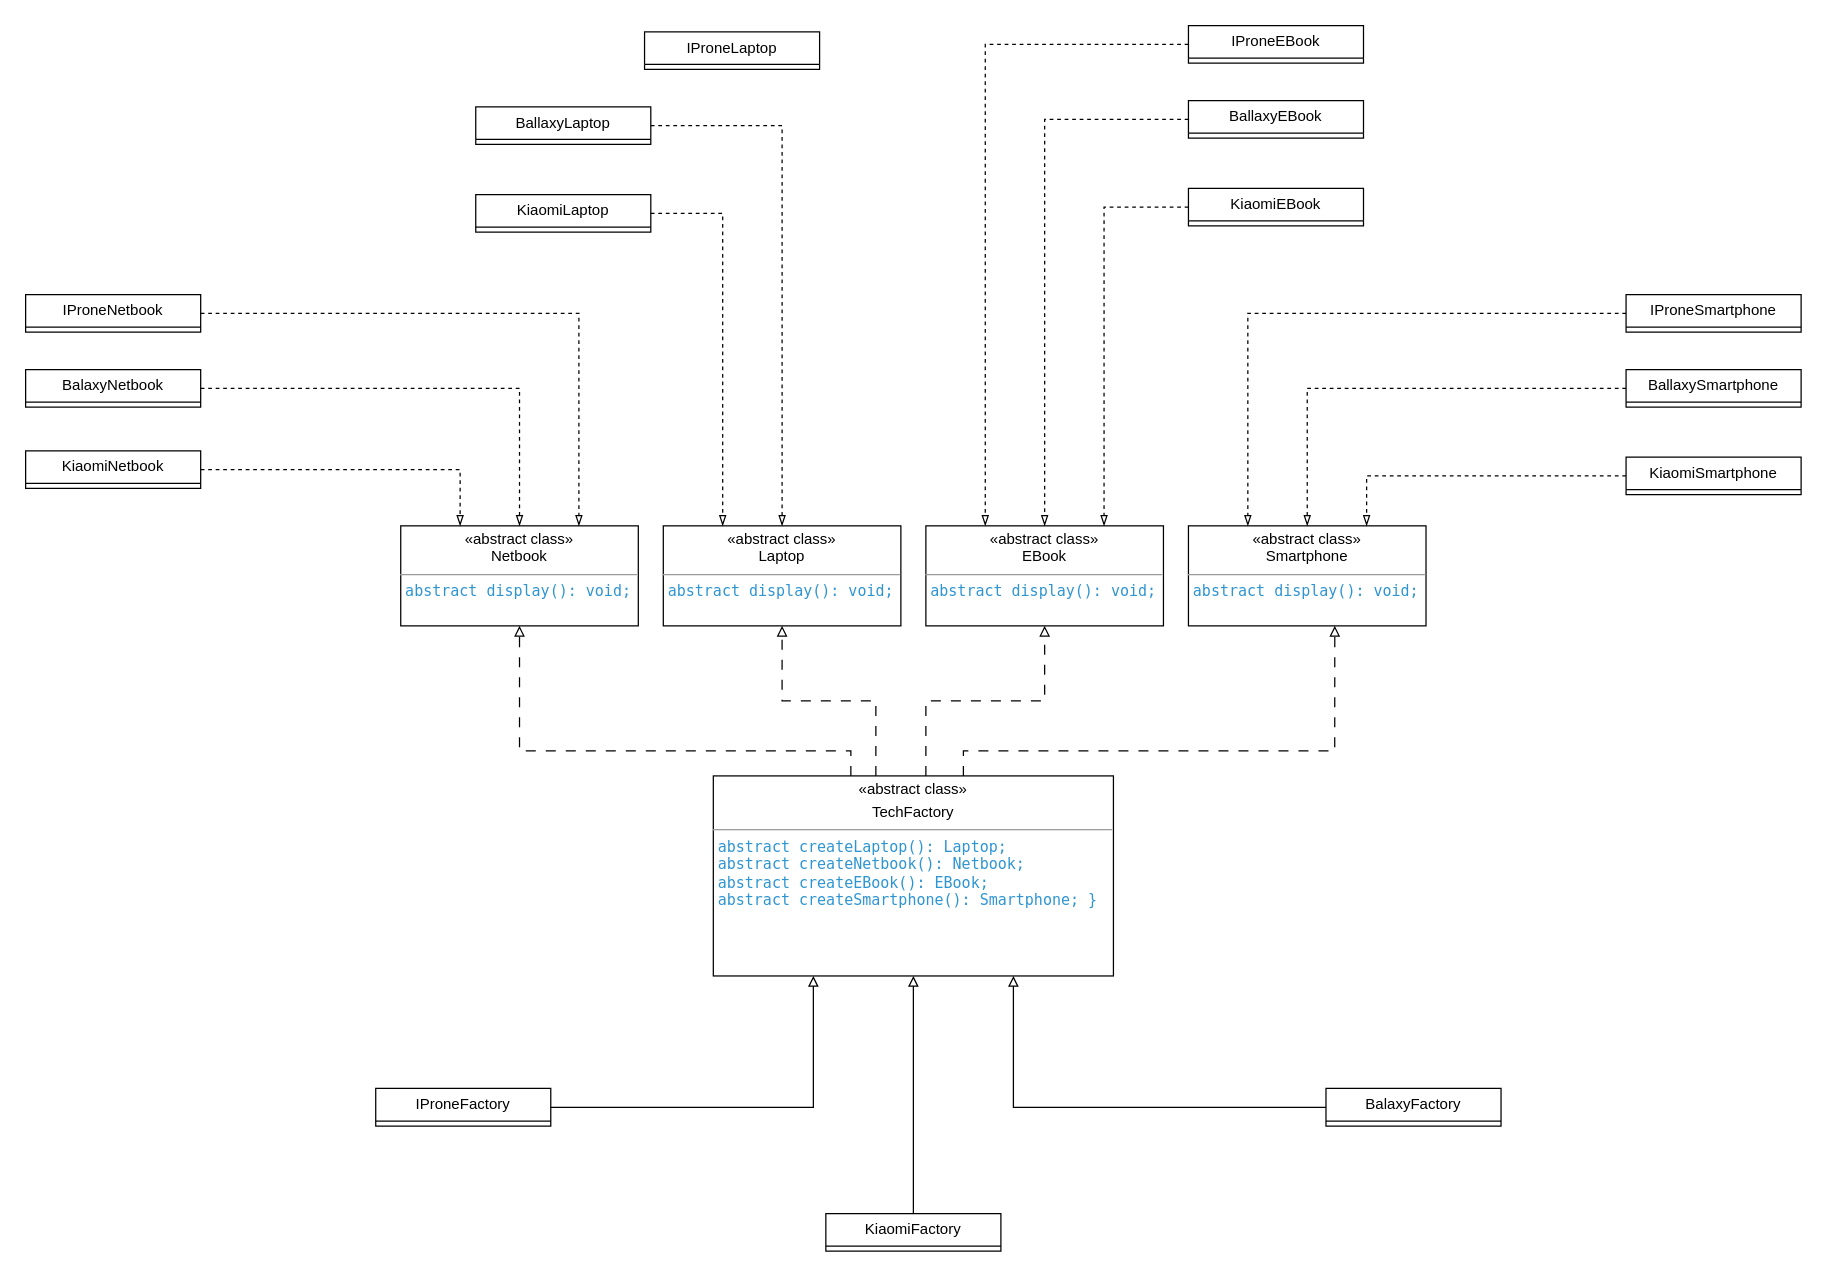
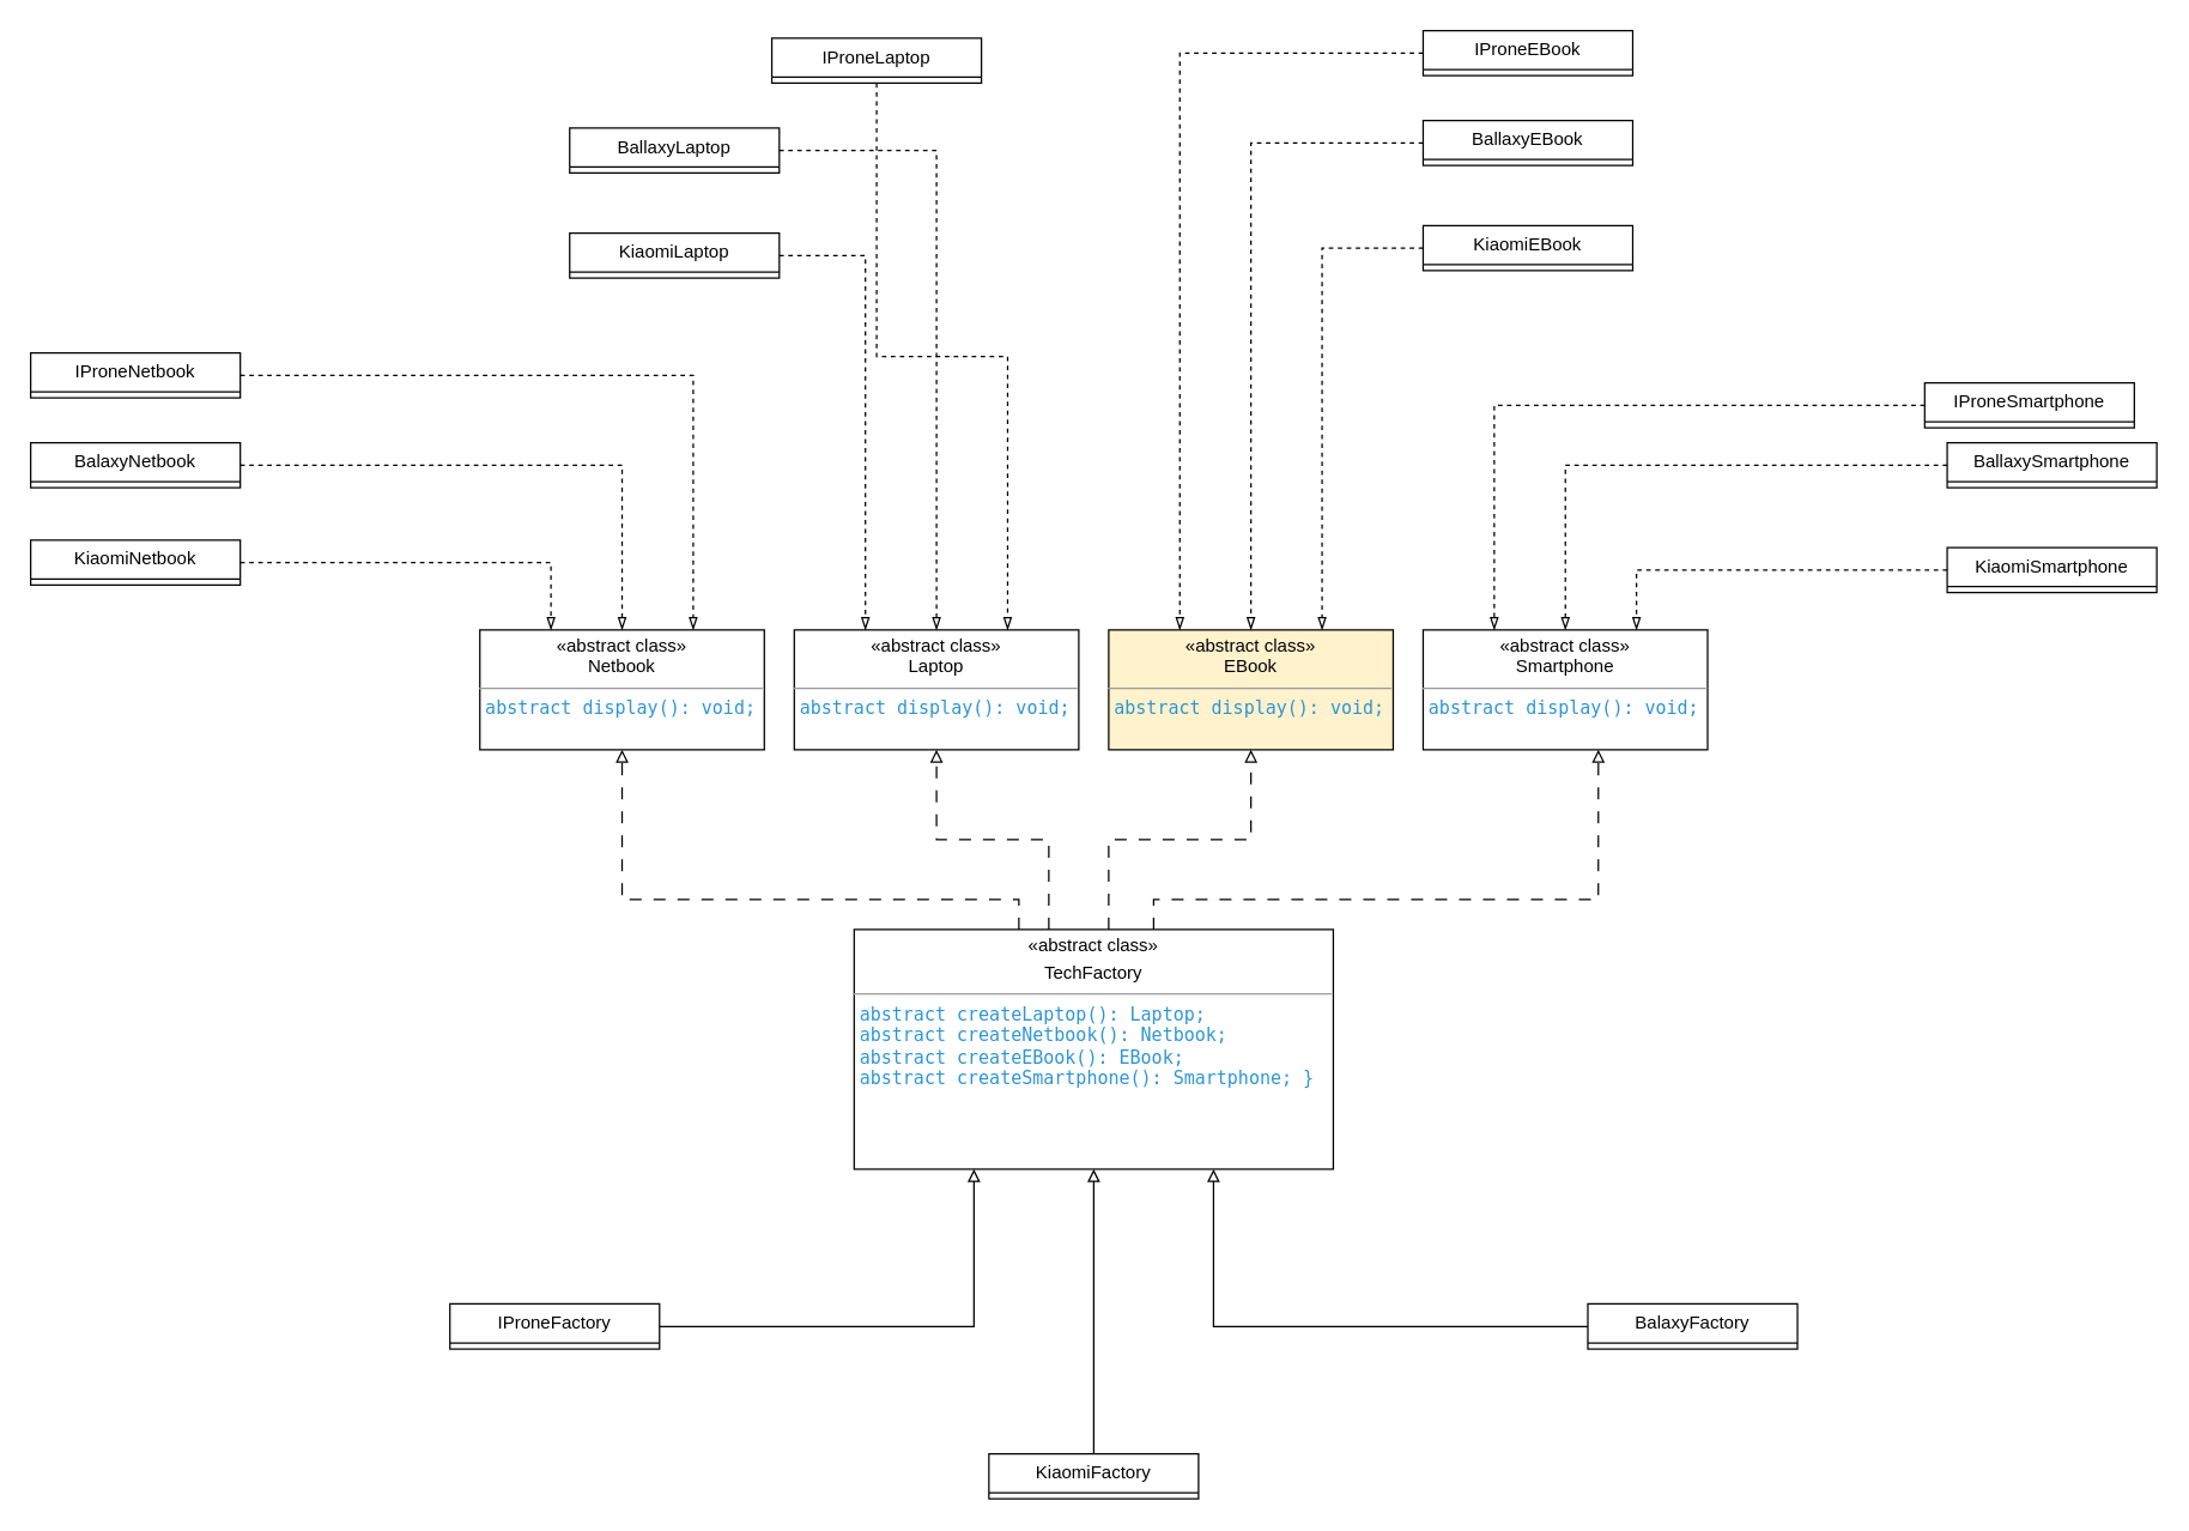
  <mxCell id="0" />
  <mxCell id="1" parent="0" />
  <mxCell id="2" value="&lt;p style=&quot;margin:0px;margin-top:4px;text-align:center;&quot;&gt;«abstract class»&lt;br style=&quot;border-color: var(--border-color);&quot;&gt;Laptop&lt;/p&gt;&lt;hr size=&quot;1&quot;&gt;&lt;p style=&quot;margin:0px;margin-left:4px;&quot;&gt;&lt;font face=&quot;Söhne Mono, Monaco, Andale Mono, Ubuntu Mono, monospace&quot; color=&quot;#2e95d3&quot;&gt;abstract display(): void;&lt;/font&gt;&lt;br&gt;&lt;/p&gt;" style="verticalAlign=top;align=left;overflow=fill;html=1;whiteSpace=wrap;" parent="1" vertex="1"><mxGeometry x="530" y="420" width="190" height="80" as="geometry" /></mxCell>
  <mxCell id="3" value="&lt;p style=&quot;margin:0px;margin-top:4px;text-align:center;&quot;&gt;«abstract class»&lt;br style=&quot;border-color: var(--border-color);&quot;&gt;Netbook&lt;br&gt;&lt;/p&gt;&lt;hr size=&quot;1&quot;&gt;&lt;p style=&quot;margin:0px;margin-left:4px;&quot;&gt;&lt;font face=&quot;Söhne Mono, Monaco, Andale Mono, Ubuntu Mono, monospace&quot; color=&quot;#2e95d3&quot;&gt;abstract display(): void;&lt;/font&gt;&lt;br&gt;&lt;/p&gt;" style="verticalAlign=top;align=left;overflow=fill;html=1;whiteSpace=wrap;" parent="1" vertex="1"><mxGeometry x="320" y="420" width="190" height="80" as="geometry" /></mxCell>
  <mxCell id="4" value="&lt;p style=&quot;margin:0px;margin-top:4px;text-align:center;&quot;&gt;«abstract class»&lt;br style=&quot;border-color: var(--border-color);&quot;&gt;Smartphone&lt;br&gt;&lt;/p&gt;&lt;hr size=&quot;1&quot;&gt;&lt;p style=&quot;margin:0px;margin-left:4px;&quot;&gt;&lt;font face=&quot;Söhne Mono, Monaco, Andale Mono, Ubuntu Mono, monospace&quot; color=&quot;#2e95d3&quot;&gt;abstract display(): void;&lt;/font&gt;&lt;br&gt;&lt;/p&gt;" style="verticalAlign=top;align=left;overflow=fill;html=1;whiteSpace=wrap;" parent="1" vertex="1"><mxGeometry x="950" y="420" width="190" height="80" as="geometry" /></mxCell>
- <mxCell id="5" value="&lt;p style=&quot;margin:0px;margin-top:4px;text-align:center;&quot;&gt;«abstract class»&lt;br style=&quot;border-color: var(--border-color);&quot;&gt;EBook&lt;br&gt;&lt;/p&gt;&lt;hr size=&quot;1&quot;&gt;&lt;p style=&quot;margin:0px;margin-left:4px;&quot;&gt;&lt;font face=&quot;Söhne Mono, Monaco, Andale Mono, Ubuntu Mono, monospace&quot; color=&quot;#2e95d3&quot;&gt;abstract display(): void;&lt;/font&gt;&lt;br&gt;&lt;/p&gt;" style="verticalAlign=top;align=left;overflow=fill;html=1;whiteSpace=wrap;" parent="1" vertex="1"><mxGeometry x="740" y="420" width="190" height="80" as="geometry" /></mxCell>
+ <mxCell id="5" value="&lt;p style=&quot;margin:0px;margin-top:4px;text-align:center;&quot;&gt;«abstract class»&lt;br style=&quot;border-color: var(--border-color);&quot;&gt;EBook&lt;br&gt;&lt;/p&gt;&lt;hr size=&quot;1&quot;&gt;&lt;p style=&quot;margin:0px;margin-left:4px;&quot;&gt;&lt;font face=&quot;Söhne Mono, Monaco, Andale Mono, Ubuntu Mono, monospace&quot; color=&quot;#2e95d3&quot;&gt;abstract display(): void;&lt;/font&gt;&lt;br&gt;&lt;/p&gt;" style="verticalAlign=top;align=left;overflow=fill;html=1;whiteSpace=wrap;fillColor=#fff2cc;" parent="1" vertex="1"><mxGeometry x="740" y="420" width="190" height="80" as="geometry" /></mxCell>
  <mxCell id="6" style="edgeStyle=orthogonalEdgeStyle;rounded=0;orthogonalLoop=1;jettySize=auto;html=1;entryX=0.5;entryY=1;entryDx=0;entryDy=0;dashed=1;dashPattern=8 8;endArrow=block;endFill=0;" parent="1" source="9" target="3" edge="1"><mxGeometry relative="1" as="geometry"><Array as="points"><mxPoint x="680" y="600" /><mxPoint x="415" y="600" /></Array></mxGeometry></mxCell>
  <mxCell id="7" style="edgeStyle=orthogonalEdgeStyle;rounded=0;orthogonalLoop=1;jettySize=auto;html=1;dashed=1;dashPattern=8 8;endArrow=block;endFill=0;" parent="1" source="9" target="2" edge="1"><mxGeometry relative="1" as="geometry"><Array as="points"><mxPoint x="700" y="560" /><mxPoint x="625" y="560" /></Array></mxGeometry></mxCell>
  <mxCell id="8" style="edgeStyle=orthogonalEdgeStyle;rounded=0;orthogonalLoop=1;jettySize=auto;html=1;entryX=0.5;entryY=1;entryDx=0;entryDy=0;dashed=1;dashPattern=8 8;endArrow=block;endFill=0;" parent="1" source="9" target="5" edge="1"><mxGeometry relative="1" as="geometry"><Array as="points"><mxPoint x="740" y="560" /><mxPoint x="835" y="560" /></Array></mxGeometry></mxCell>
  <mxCell id="9" value="&lt;p style=&quot;margin:0px;margin-top:4px;text-align:center;&quot;&gt;«abstract class»&lt;/p&gt;&lt;p style=&quot;margin:0px;margin-top:4px;text-align:center;&quot;&gt;&lt;span style=&quot;background-color: initial;&quot;&gt;TechFactory&lt;/span&gt;&lt;/p&gt;&lt;hr size=&quot;1&quot;&gt;&lt;p style=&quot;margin:0px;margin-left:4px;&quot;&gt;&lt;font face=&quot;Söhne Mono, Monaco, Andale Mono, Ubuntu Mono, monospace&quot; color=&quot;#2e95d3&quot;&gt;abstract createLaptop(): Laptop;&amp;nbsp;&lt;/font&gt;&lt;/p&gt;&lt;p style=&quot;margin:0px;margin-left:4px;&quot;&gt;&lt;font face=&quot;Söhne Mono, Monaco, Andale Mono, Ubuntu Mono, monospace&quot; color=&quot;#2e95d3&quot;&gt;abstract createNetbook(): Netbook;&amp;nbsp;&lt;/font&gt;&lt;/p&gt;&lt;p style=&quot;margin:0px;margin-left:4px;&quot;&gt;&lt;font face=&quot;Söhne Mono, Monaco, Andale Mono, Ubuntu Mono, monospace&quot; color=&quot;#2e95d3&quot;&gt;abstract createEBook(): EBook;&amp;nbsp;&lt;/font&gt;&lt;/p&gt;&lt;p style=&quot;margin:0px;margin-left:4px;&quot;&gt;&lt;font face=&quot;Söhne Mono, Monaco, Andale Mono, Ubuntu Mono, monospace&quot; color=&quot;#2e95d3&quot;&gt;abstract createSmartphone(): Smartphone; }&lt;/font&gt;&lt;br&gt;&lt;/p&gt;" style="verticalAlign=top;align=left;overflow=fill;html=1;whiteSpace=wrap;" parent="1" vertex="1"><mxGeometry x="570" y="620" width="320" height="160" as="geometry" /></mxCell>
  <mxCell id="10" style="edgeStyle=orthogonalEdgeStyle;rounded=0;orthogonalLoop=1;jettySize=auto;html=1;entryX=0.616;entryY=1;entryDx=0;entryDy=0;entryPerimeter=0;dashed=1;dashPattern=8 8;endArrow=block;endFill=0;" parent="1" source="9" target="4" edge="1"><mxGeometry relative="1" as="geometry"><Array as="points"><mxPoint x="770" y="600" /><mxPoint x="1067" y="600" /></Array></mxGeometry></mxCell>
  <mxCell id="11" style="edgeStyle=orthogonalEdgeStyle;rounded=0;orthogonalLoop=1;jettySize=auto;html=1;entryX=0.25;entryY=1;entryDx=0;entryDy=0;endArrow=block;endFill=0;" parent="1" source="12" target="9" edge="1"><mxGeometry relative="1" as="geometry" /></mxCell>
  <mxCell id="12" value="IProneFactory" style="swimlane;fontStyle=0;childLayout=stackLayout;horizontal=1;startSize=26;fillColor=none;horizontalStack=0;resizeParent=1;resizeParentMax=0;resizeLast=0;collapsible=1;marginBottom=0;whiteSpace=wrap;html=1;" parent="1" vertex="1"><mxGeometry x="300" y="870" width="140" height="30" as="geometry" /></mxCell>
  <mxCell id="13" style="edgeStyle=orthogonalEdgeStyle;rounded=0;orthogonalLoop=1;jettySize=auto;html=1;entryX=0.5;entryY=1;entryDx=0;entryDy=0;endArrow=block;endFill=0;" parent="1" source="14" target="9" edge="1"><mxGeometry relative="1" as="geometry" /></mxCell>
  <mxCell id="14" value="KiaomiFactory" style="swimlane;fontStyle=0;childLayout=stackLayout;horizontal=1;startSize=26;fillColor=none;horizontalStack=0;resizeParent=1;resizeParentMax=0;resizeLast=0;collapsible=1;marginBottom=0;whiteSpace=wrap;html=1;" parent="1" vertex="1"><mxGeometry x="660" y="970" width="140" height="30" as="geometry" /></mxCell>
  <mxCell id="15" style="edgeStyle=orthogonalEdgeStyle;rounded=0;orthogonalLoop=1;jettySize=auto;html=1;entryX=0.75;entryY=1;entryDx=0;entryDy=0;endArrow=block;endFill=0;" parent="1" source="16" target="9" edge="1"><mxGeometry relative="1" as="geometry" /></mxCell>
  <mxCell id="16" value="BalaxyFactory" style="swimlane;fontStyle=0;childLayout=stackLayout;horizontal=1;startSize=26;fillColor=none;horizontalStack=0;resizeParent=1;resizeParentMax=0;resizeLast=0;collapsible=1;marginBottom=0;whiteSpace=wrap;html=1;" parent="1" vertex="1"><mxGeometry x="1060" y="870" width="140" height="30" as="geometry" /></mxCell>
  <mxCell id="17" style="edgeStyle=orthogonalEdgeStyle;rounded=0;orthogonalLoop=1;jettySize=auto;html=1;entryX=0.75;entryY=0;entryDx=0;entryDy=0;dashed=1;endArrow=blockThin;endFill=0;" parent="1" source="18" target="3" edge="1"><mxGeometry relative="1" as="geometry" /></mxCell>
  <mxCell id="18" value="IProneNetbook" style="swimlane;fontStyle=0;childLayout=stackLayout;horizontal=1;startSize=26;fillColor=none;horizontalStack=0;resizeParent=1;resizeParentMax=0;resizeLast=0;collapsible=1;marginBottom=0;whiteSpace=wrap;html=1;" parent="1" vertex="1"><mxGeometry x="20" y="235" width="140" height="30" as="geometry"><mxRectangle x="160" y="110" width="120" height="30" as="alternateBounds" /></mxGeometry></mxCell>
  <mxCell id="19" style="edgeStyle=orthogonalEdgeStyle;rounded=0;orthogonalLoop=1;jettySize=auto;html=1;dashed=1;endArrow=blockThin;endFill=0;" parent="1" source="20" target="3" edge="1"><mxGeometry relative="1" as="geometry" /></mxCell>
  <mxCell id="20" value="BalaxyNetbook" style="swimlane;fontStyle=0;childLayout=stackLayout;horizontal=1;startSize=26;fillColor=none;horizontalStack=0;resizeParent=1;resizeParentMax=0;resizeLast=0;collapsible=1;marginBottom=0;whiteSpace=wrap;html=1;" parent="1" vertex="1"><mxGeometry x="20" y="295" width="140" height="30" as="geometry" /></mxCell>
  <mxCell id="21" style="edgeStyle=orthogonalEdgeStyle;rounded=0;orthogonalLoop=1;jettySize=auto;html=1;entryX=0.25;entryY=0;entryDx=0;entryDy=0;dashed=1;endArrow=blockThin;endFill=0;" parent="1" source="22" target="3" edge="1"><mxGeometry relative="1" as="geometry" /></mxCell>
  <mxCell id="22" value="KiaomiNetbook" style="swimlane;fontStyle=0;childLayout=stackLayout;horizontal=1;startSize=26;fillColor=none;horizontalStack=0;resizeParent=1;resizeParentMax=0;resizeLast=0;collapsible=1;marginBottom=0;whiteSpace=wrap;html=1;" parent="1" vertex="1"><mxGeometry x="20" y="360" width="140" height="30" as="geometry" /></mxCell>
+ <mxCell id="23" style="edgeStyle=orthogonalEdgeStyle;rounded=0;orthogonalLoop=1;jettySize=auto;html=1;entryX=0.75;entryY=0;entryDx=0;entryDy=0;dashed=1;endArrow=blockThin;endFill=0;" parent="1" source="24" target="2" edge="1"><mxGeometry relative="1" as="geometry" /></mxCell>
  <mxCell id="24" value="IProneLaptop" style="swimlane;fontStyle=0;childLayout=stackLayout;horizontal=1;startSize=26;fillColor=none;horizontalStack=0;resizeParent=1;resizeParentMax=0;resizeLast=0;collapsible=1;marginBottom=0;whiteSpace=wrap;html=1;" parent="1" vertex="1"><mxGeometry x="515" y="25" width="140" height="30" as="geometry" /></mxCell>
  <mxCell id="25" style="edgeStyle=orthogonalEdgeStyle;rounded=0;orthogonalLoop=1;jettySize=auto;html=1;entryX=0.25;entryY=0;entryDx=0;entryDy=0;dashed=1;endArrow=blockThin;endFill=0;" parent="1" source="26" target="2" edge="1"><mxGeometry relative="1" as="geometry" /></mxCell>
  <mxCell id="26" value="KiaomiLaptop" style="swimlane;fontStyle=0;childLayout=stackLayout;horizontal=1;startSize=26;fillColor=none;horizontalStack=0;resizeParent=1;resizeParentMax=0;resizeLast=0;collapsible=1;marginBottom=0;whiteSpace=wrap;html=1;" parent="1" vertex="1"><mxGeometry x="380" y="155" width="140" height="30" as="geometry" /></mxCell>
  <mxCell id="27" style="edgeStyle=orthogonalEdgeStyle;rounded=0;orthogonalLoop=1;jettySize=auto;html=1;entryX=0.5;entryY=0;entryDx=0;entryDy=0;dashed=1;endArrow=blockThin;endFill=0;" parent="1" source="28" target="2" edge="1"><mxGeometry relative="1" as="geometry" /></mxCell>
  <mxCell id="28" value="BallaxyLaptop" style="swimlane;fontStyle=0;childLayout=stackLayout;horizontal=1;startSize=26;fillColor=none;horizontalStack=0;resizeParent=1;resizeParentMax=0;resizeLast=0;collapsible=1;marginBottom=0;whiteSpace=wrap;html=1;" parent="1" vertex="1"><mxGeometry x="380" y="85" width="140" height="30" as="geometry" /></mxCell>
  <mxCell id="29" style="edgeStyle=orthogonalEdgeStyle;rounded=0;orthogonalLoop=1;jettySize=auto;html=1;entryX=0.25;entryY=0;entryDx=0;entryDy=0;dashed=1;endArrow=blockThin;endFill=0;" parent="1" source="30" target="5" edge="1"><mxGeometry relative="1" as="geometry" /></mxCell>
  <mxCell id="30" value="IProneEBook" style="swimlane;fontStyle=0;childLayout=stackLayout;horizontal=1;startSize=26;fillColor=none;horizontalStack=0;resizeParent=1;resizeParentMax=0;resizeLast=0;collapsible=1;marginBottom=0;whiteSpace=wrap;html=1;" parent="1" vertex="1"><mxGeometry x="950" y="20" width="140" height="30" as="geometry" /></mxCell>
  <mxCell id="31" style="edgeStyle=orthogonalEdgeStyle;rounded=0;orthogonalLoop=1;jettySize=auto;html=1;entryX=0.75;entryY=0;entryDx=0;entryDy=0;dashed=1;endArrow=blockThin;endFill=0;" parent="1" source="32" target="5" edge="1"><mxGeometry relative="1" as="geometry" /></mxCell>
  <mxCell id="32" value="KiaomiEBook" style="swimlane;fontStyle=0;childLayout=stackLayout;horizontal=1;startSize=26;fillColor=none;horizontalStack=0;resizeParent=1;resizeParentMax=0;resizeLast=0;collapsible=1;marginBottom=0;whiteSpace=wrap;html=1;" parent="1" vertex="1"><mxGeometry x="950" y="150" width="140" height="30" as="geometry" /></mxCell>
  <mxCell id="33" style="edgeStyle=orthogonalEdgeStyle;rounded=0;orthogonalLoop=1;jettySize=auto;html=1;entryX=0.5;entryY=0;entryDx=0;entryDy=0;dashed=1;endArrow=blockThin;endFill=0;" parent="1" source="34" target="5" edge="1"><mxGeometry relative="1" as="geometry" /></mxCell>
  <mxCell id="34" value="BallaxyEBook" style="swimlane;fontStyle=0;childLayout=stackLayout;horizontal=1;startSize=26;fillColor=none;horizontalStack=0;resizeParent=1;resizeParentMax=0;resizeLast=0;collapsible=1;marginBottom=0;whiteSpace=wrap;html=1;" parent="1" vertex="1"><mxGeometry x="950" y="80" width="140" height="30" as="geometry" /></mxCell>
  <mxCell id="35" style="edgeStyle=orthogonalEdgeStyle;rounded=0;orthogonalLoop=1;jettySize=auto;html=1;entryX=0.25;entryY=0;entryDx=0;entryDy=0;dashed=1;endArrow=blockThin;endFill=0;" parent="1" source="36" target="4" edge="1"><mxGeometry relative="1" as="geometry" /></mxCell>
- <mxCell id="36" value="IProneSmartphone" style="swimlane;fontStyle=0;childLayout=stackLayout;horizontal=1;startSize=26;fillColor=none;horizontalStack=0;resizeParent=1;resizeParentMax=0;resizeLast=0;collapsible=1;marginBottom=0;whiteSpace=wrap;html=1;" parent="1" vertex="1"><mxGeometry x="1300" y="235" width="140" height="30" as="geometry" /></mxCell>
+ <mxCell id="36" value="IProneSmartphone" style="swimlane;fontStyle=0;childLayout=stackLayout;horizontal=1;startSize=26;fillColor=none;horizontalStack=0;resizeParent=1;resizeParentMax=0;resizeLast=0;collapsible=1;marginBottom=0;whiteSpace=wrap;html=1;" parent="1" vertex="1"><mxGeometry x="1285" y="255" width="140" height="30" as="geometry" /></mxCell>
  <mxCell id="37" style="edgeStyle=orthogonalEdgeStyle;rounded=0;orthogonalLoop=1;jettySize=auto;html=1;entryX=0.75;entryY=0;entryDx=0;entryDy=0;dashed=1;endArrow=blockThin;endFill=0;" parent="1" source="38" target="4" edge="1"><mxGeometry relative="1" as="geometry" /></mxCell>
  <mxCell id="38" value="KiaomiSmartphone" style="swimlane;fontStyle=0;childLayout=stackLayout;horizontal=1;startSize=26;fillColor=none;horizontalStack=0;resizeParent=1;resizeParentMax=0;resizeLast=0;collapsible=1;marginBottom=0;whiteSpace=wrap;html=1;" parent="1" vertex="1"><mxGeometry x="1300" y="365" width="140" height="30" as="geometry" /></mxCell>
  <mxCell id="39" style="edgeStyle=orthogonalEdgeStyle;rounded=0;orthogonalLoop=1;jettySize=auto;html=1;entryX=0.5;entryY=0;entryDx=0;entryDy=0;dashed=1;endArrow=blockThin;endFill=0;" parent="1" source="40" target="4" edge="1"><mxGeometry relative="1" as="geometry" /></mxCell>
  <mxCell id="40" value="BallaxySmartphone" style="swimlane;fontStyle=0;childLayout=stackLayout;horizontal=1;startSize=26;fillColor=none;horizontalStack=0;resizeParent=1;resizeParentMax=0;resizeLast=0;collapsible=1;marginBottom=0;whiteSpace=wrap;html=1;" parent="1" vertex="1"><mxGeometry x="1300" y="295" width="140" height="30" as="geometry" /></mxCell>
